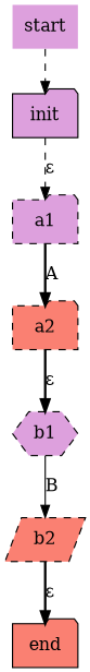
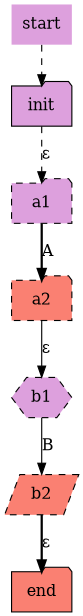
  digraph {
    rankdir=TB
    node [fillcolor=plum shape=folder style="dashed,filled"]
    edge [style=dashed]
    start [shape=plaintext style=filled]
    n2 [label=init style=filled]
    a1
    a2 [fillcolor=salmon]
    b1 [shape=hexagon]
    b2 [fillcolor=salmon shape=parallelogram]
    end [fillcolor=salmon style=filled]
    start -> n2
    n2 -> a1 [label="ε"]
    a1 -> a2 [label=A style=bold]
-   a2 -> b1 [label="ε" style=bold]
+   a2 -> b1 [label="ε" style=solid]
    b1 -> b2 [label=B style=solid]
    b2 -> end [label="ε" style=bold]
  }
